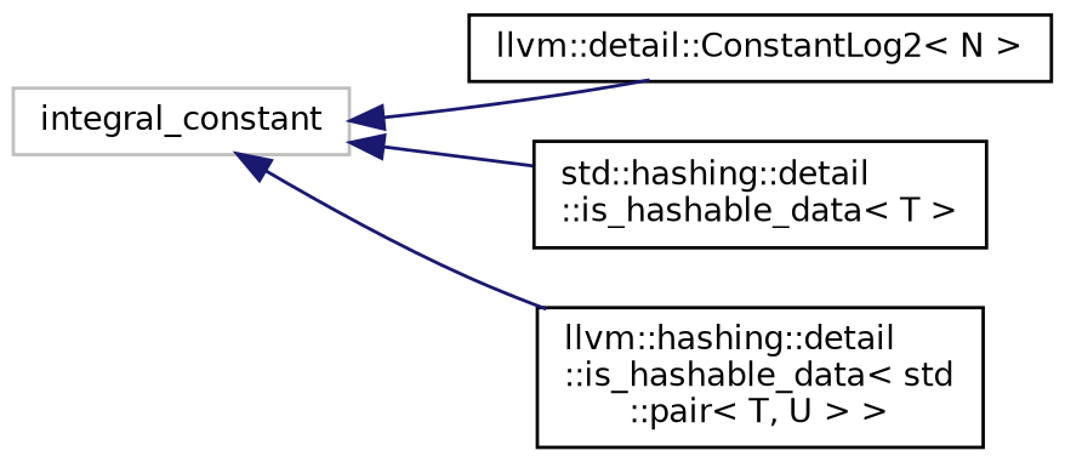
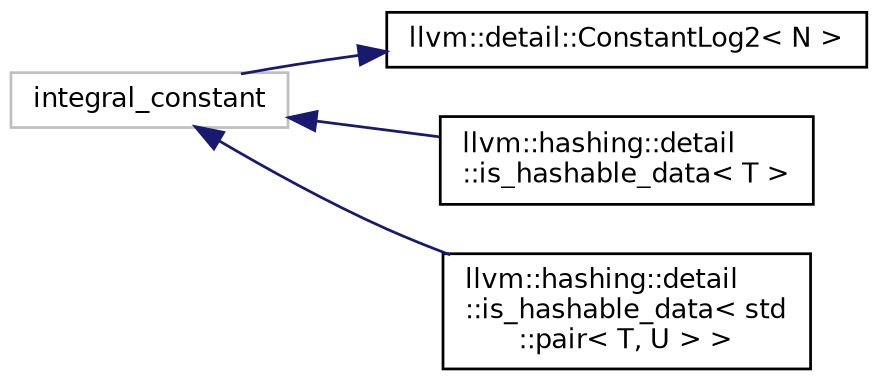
  digraph {
    rankdir=LR
    node [color=black fillcolor=white fontname=Helvetica fontsize=10 shape=record style=filled]
    edge [color=midnightblue dir=back fontname=Helvetica fontsize=10 labelfontname=Helvetica labelfontsize=10 style=solid]
    n1 [color=grey75 height=0.2 label=integral_constant width=0.4]
    n2 [height=0.2 label="llvm::detail::ConstantLog2\< N \>" width=0.4]
-   n3 [height=0.2 label="std::hashing::detail\l::is_hashable_data\< T \>" width=0.4]
+   n3 [height=0.2 label="llvm::hashing::detail\l::is_hashable_data\< T \>" width=0.4]
    n4 [height=0.2 label="llvm::hashing::detail\l::is_hashable_data\< std\l::pair\< T, U \> \>" width=0.4]
-   n1 -> n2
+   n2 -> n1
    n1 -> n3
    n1 -> n4
  }
